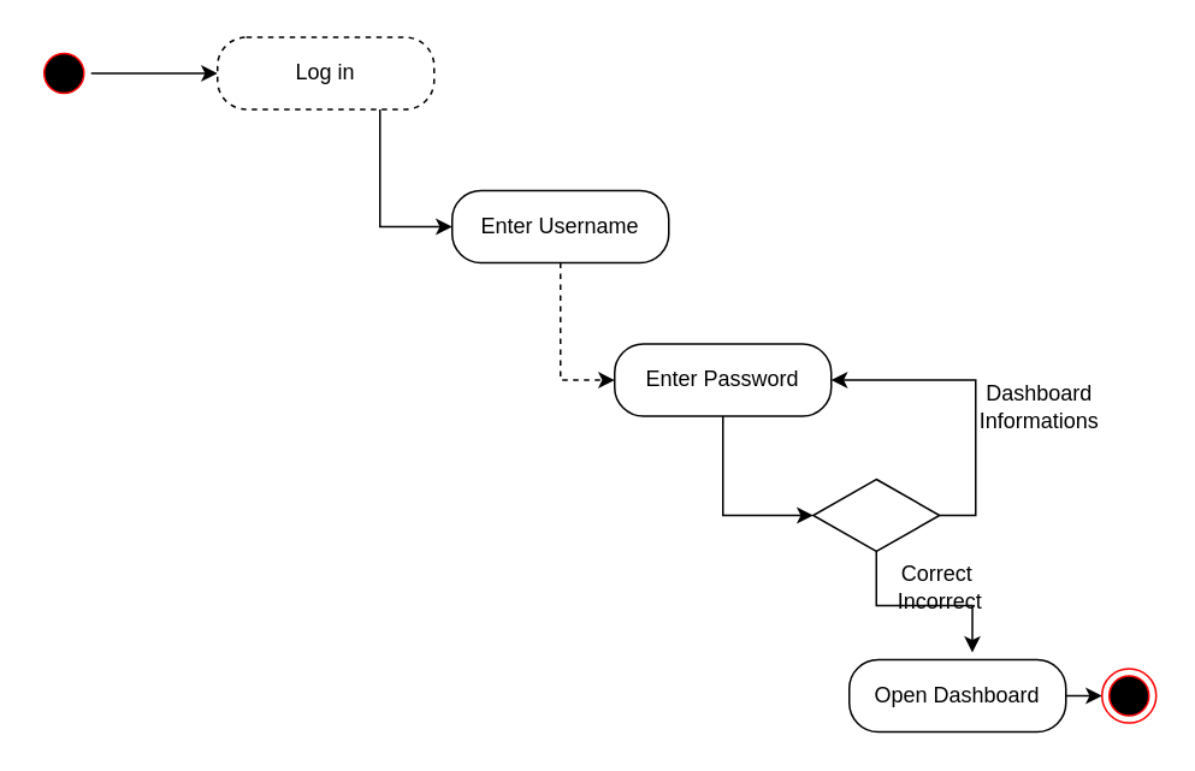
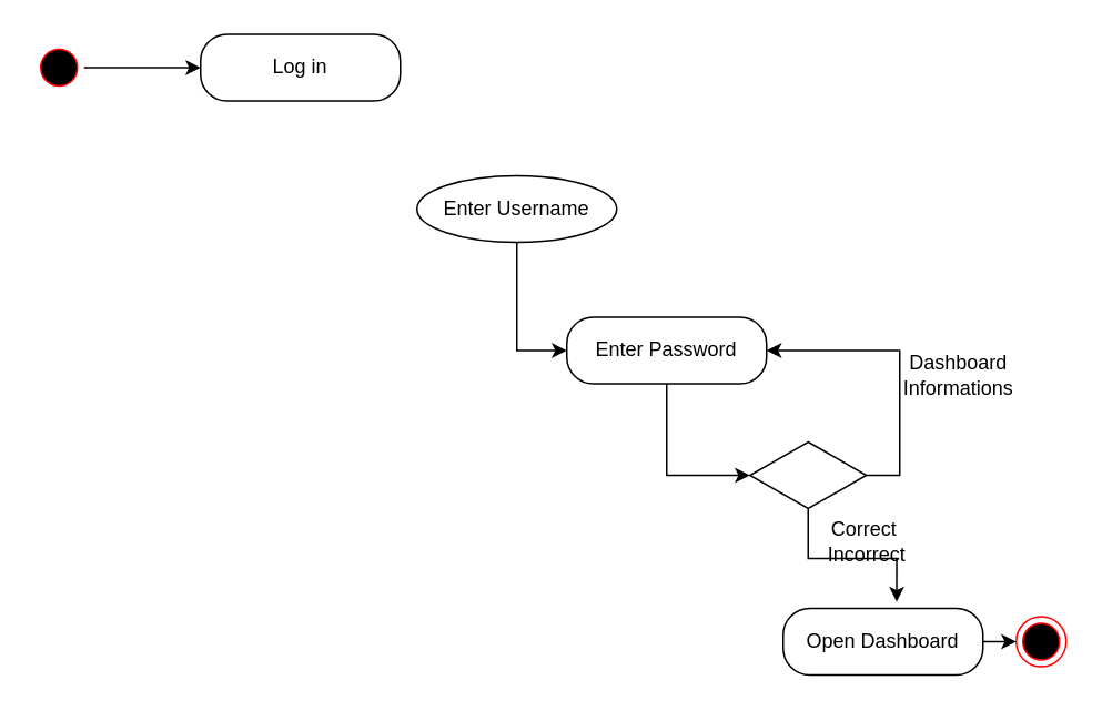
  <mxCell id="0" />
  <mxCell id="1" parent="0" />
  <mxCell id="2" style="edgeStyle=orthogonalEdgeStyle;rounded=0;orthogonalLoop=1;jettySize=auto;html=1;exitX=1;exitY=0.5;exitDx=0;exitDy=0;entryX=0;entryY=0.5;entryDx=0;entryDy=0;" edge="1" parent="1" source="3" target="5"><mxGeometry relative="1" as="geometry" /></mxCell>
  <mxCell id="3" value="" style="ellipse;html=1;shape=startState;fillColor=#000000;strokeColor=#ff0000;" parent="1" vertex="1"><mxGeometry x="20" y="25" width="30" height="30" as="geometry" /></mxCell>
- <mxCell id="4" style="edgeStyle=orthogonalEdgeStyle;rounded=0;orthogonalLoop=1;jettySize=auto;html=1;exitX=0.75;exitY=1;exitDx=0;exitDy=0;entryX=0;entryY=0.5;entryDx=0;entryDy=0;" edge="1" parent="1" source="5" target="7"><mxGeometry relative="1" as="geometry" /></mxCell>
- <mxCell id="5" value="Log in" style="rounded=1;whiteSpace=wrap;html=1;arcSize=40;dashed=1;" parent="1" vertex="1"><mxGeometry x="120" y="20" width="120" height="40" as="geometry" /></mxCell>
- <mxCell id="6" style="edgeStyle=orthogonalEdgeStyle;rounded=0;orthogonalLoop=1;jettySize=auto;html=1;exitX=0.5;exitY=1;exitDx=0;exitDy=0;entryX=0;entryY=0.5;entryDx=0;entryDy=0;dashed=1;" edge="1" parent="1" source="7" target="9"><mxGeometry relative="1" as="geometry" /></mxCell>
- <mxCell id="7" value="Enter Username" style="rounded=1;whiteSpace=wrap;html=1;arcSize=40;" parent="1" vertex="1"><mxGeometry x="250" y="105" width="120" height="40" as="geometry" /></mxCell>
+ <mxCell id="5" value="Log in" style="rounded=1;whiteSpace=wrap;html=1;arcSize=40;" parent="1" vertex="1"><mxGeometry x="120" y="20" width="120" height="40" as="geometry" /></mxCell>
+ <mxCell id="6" style="edgeStyle=orthogonalEdgeStyle;rounded=0;orthogonalLoop=1;jettySize=auto;html=1;exitX=0.5;exitY=1;exitDx=0;exitDy=0;entryX=0;entryY=0.5;entryDx=0;entryDy=0;" edge="1" parent="1" source="7" target="9"><mxGeometry relative="1" as="geometry" /></mxCell>
+ <mxCell id="7" value="Enter Username" style="ellipse;whiteSpace=wrap;html=1;arcSize=40;" parent="1" vertex="1"><mxGeometry x="250" y="105" width="120" height="40" as="geometry" /></mxCell>
  <mxCell id="8" style="edgeStyle=orthogonalEdgeStyle;rounded=0;orthogonalLoop=1;jettySize=auto;html=1;exitX=0.5;exitY=1;exitDx=0;exitDy=0;entryX=0;entryY=0.5;entryDx=0;entryDy=0;" edge="1" parent="1" source="9" target="11"><mxGeometry relative="1" as="geometry" /></mxCell>
  <mxCell id="9" value="Enter Password" style="rounded=1;whiteSpace=wrap;html=1;arcSize=40;" parent="1" vertex="1"><mxGeometry x="340" y="190" width="120" height="40" as="geometry" /></mxCell>
  <mxCell id="10" style="edgeStyle=orthogonalEdgeStyle;rounded=0;orthogonalLoop=1;jettySize=auto;html=1;exitX=1;exitY=0.5;exitDx=0;exitDy=0;entryX=1;entryY=0.5;entryDx=0;entryDy=0;" edge="1" parent="1" source="11" target="9"><mxGeometry relative="1" as="geometry" /></mxCell>
  <mxCell id="11" value="" style="rhombus;whiteSpace=wrap;html=1;" parent="1" vertex="1"><mxGeometry x="450" y="265" width="70" height="40" as="geometry" /></mxCell>
  <mxCell id="12" value="Correct&amp;nbsp;&lt;br&gt;Incorrect" style="text;html=1;align=center;verticalAlign=middle;resizable=0;points=[];autosize=1;" parent="1" vertex="1"><mxGeometry x="480" y="305" width="80" height="40" as="geometry" /></mxCell>
  <mxCell id="13" style="edgeStyle=orthogonalEdgeStyle;rounded=0;orthogonalLoop=1;jettySize=auto;html=1;exitX=1;exitY=0.5;exitDx=0;exitDy=0;entryX=0;entryY=0.5;entryDx=0;entryDy=0;" edge="1" parent="1" source="14" target="15"><mxGeometry relative="1" as="geometry" /></mxCell>
  <mxCell id="14" value="Open Dashboard" style="rounded=1;whiteSpace=wrap;html=1;arcSize=40;" parent="1" vertex="1"><mxGeometry x="470" y="365" width="120" height="40" as="geometry" /></mxCell>
  <mxCell id="15" value="" style="ellipse;html=1;shape=endState;fillColor=#000000;strokeColor=#ff0000;" parent="1" vertex="1"><mxGeometry x="610" y="370" width="30" height="30" as="geometry" /></mxCell>
  <mxCell id="16" value="Dashboard &lt;br&gt;Informations" style="text;html=1;align=center;verticalAlign=middle;resizable=0;points=[];autosize=1;strokeColor=none;fillColor=none;" vertex="1" parent="1"><mxGeometry x="530" y="205" width="90" height="40" as="geometry" /></mxCell>
  <mxCell id="17" style="edgeStyle=orthogonalEdgeStyle;rounded=0;orthogonalLoop=1;jettySize=auto;html=1;exitX=0.5;exitY=1;exitDx=0;exitDy=0;entryX=0.568;entryY=-0.1;entryDx=0;entryDy=0;entryPerimeter=0;" edge="1" parent="1" source="11" target="14"><mxGeometry relative="1" as="geometry" /></mxCell>
